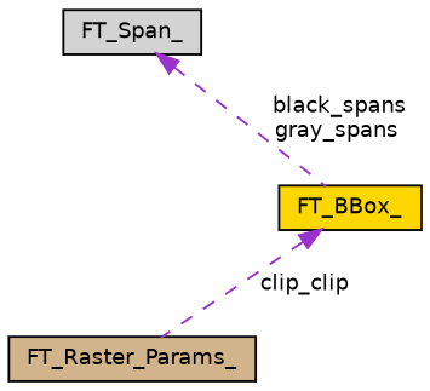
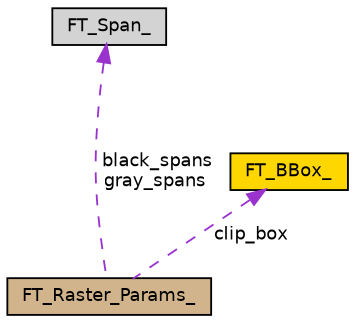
  digraph {
    node [color=black fontname=Helvetica fontsize=10 shape=record style=filled]
    edge [color=darkorchid3 dir=back fontname=Helvetica fontsize=10 labelfontname=Helvetica labelfontsize=10 style=dashed]
    n1 [fillcolor=tan fontcolor=black height=0.2 label=FT_Raster_Params_ width=0.4]
    n2 [fillcolor=lightgrey height=0.2 label=FT_Span_ width=0.4]
    n3 [fillcolor=gold height=0.2 label=FT_BBox_ width=0.4]
-   n2 -> n3 [label=" black_spans\ngray_spans"]
-   n3 -> n1 [label=" clip_clip"]
+   n2 -> n1 [label=" black_spans\ngray_spans"]
+   n3 -> n1 [label=" clip_box"]
  }
